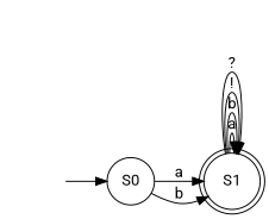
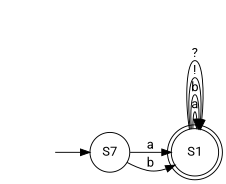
  digraph {
    rankdir=LR
    fontname=Roboto
    node [fontname=Roboto]
    edge [fontname=Roboto]
    "" [shape=plaintext]
-   n2 [label=S0 shape=circle]
+   n2 [label=S7 shape=circle]
    n3 [label=S1 shape=doublecircle]
    "" -> n2
    n2 -> n3 [label=a]
    n2 -> n3 [label=b]
    n3 -> n3 [label=a]
    n3 -> n3 [label=b]
    n3 -> n3 [label="!"]
    n3 -> n3 [label="?"]
  }
